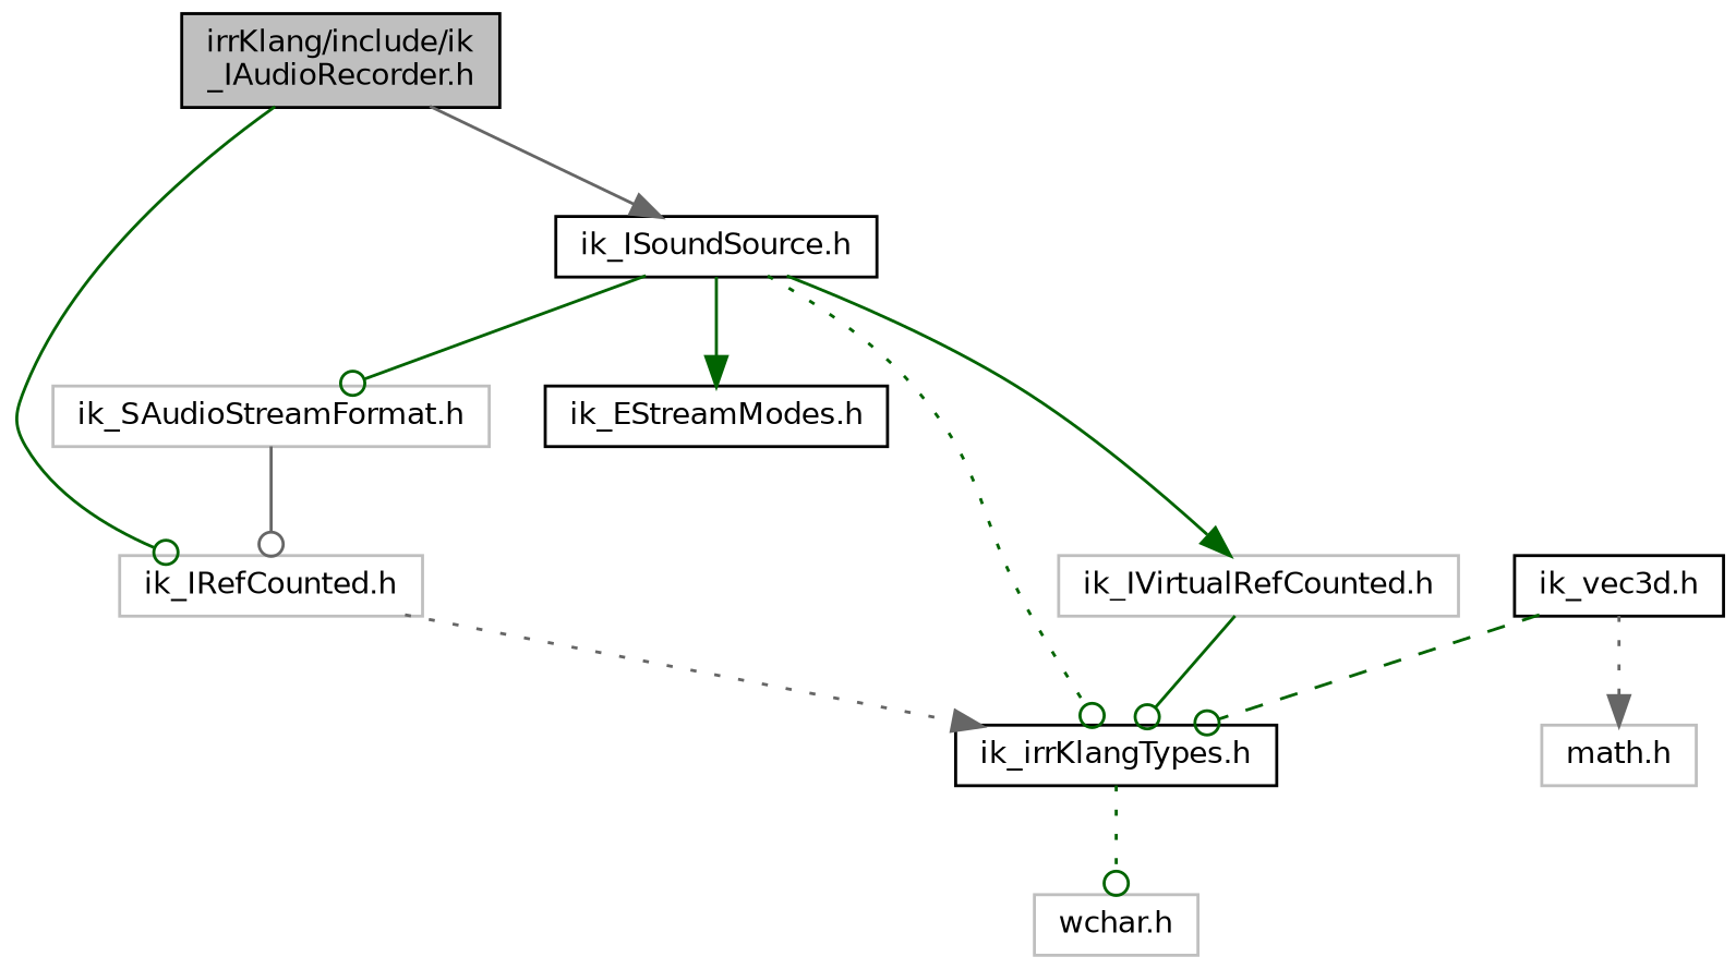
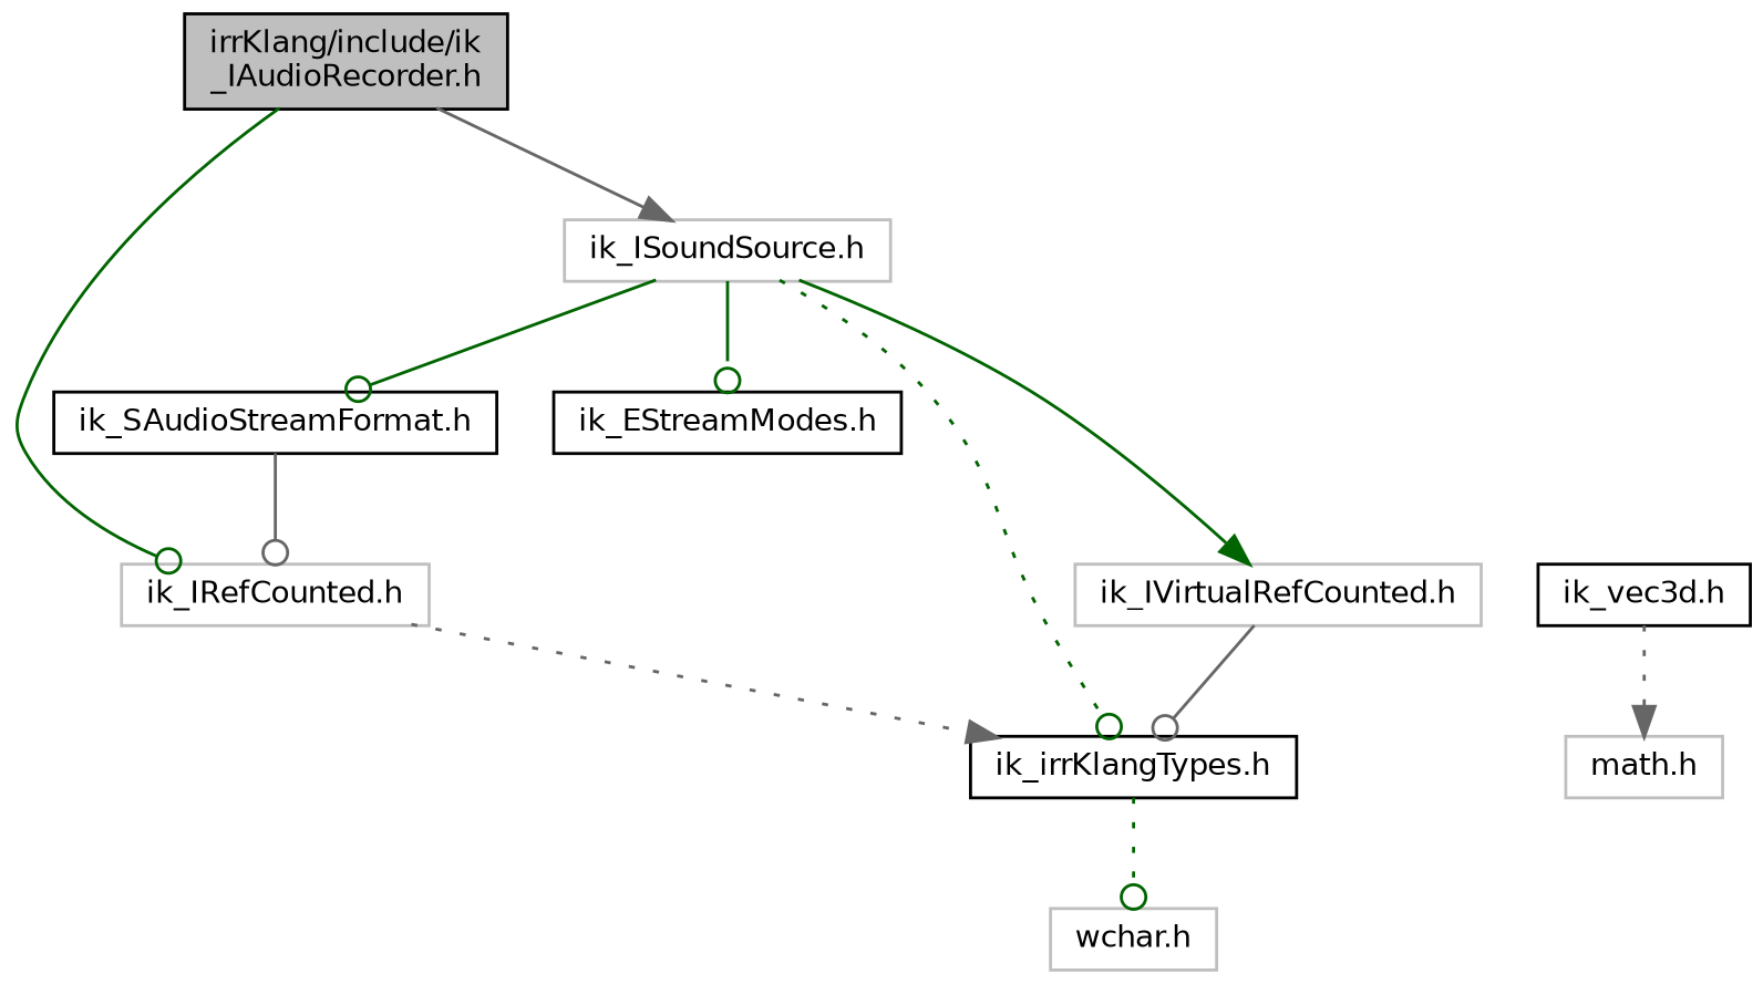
  digraph {
    node [color=black fontname=Helvetica fontsize=10 shape=record]
    edge [arrowhead=odot color=darkgreen fontname=Helvetica fontsize=10 labelfontname=Helvetica labelfontsize=10 style=solid]
    n1 [fillcolor=grey75 fontcolor=black height=0.2 label="irrKlang/include/ik\l_IAudioRecorder.h" style=filled width=0.4]
    n2 [color=grey75 height=0.2 label="ik_IRefCounted.h" width=0.4]
-   n3 [height=0.2 label="ik_ISoundSource.h" width=0.4]
+   n3 [color=grey75 height=0.2 label="ik_ISoundSource.h" width=0.4]
    n4 [height=0.2 label="ik_irrKlangTypes.h" width=0.4]
    n5 [color=grey75 height=0.2 label="ik_IVirtualRefCounted.h" width=0.4]
    n6 [height=0.2 label="ik_EStreamModes.h" width=0.4]
-   n7 [color=grey75 height=0.2 label="ik_SAudioStreamFormat.h" width=0.4]
+   n7 [height=0.2 label="ik_SAudioStreamFormat.h" width=0.4]
    n8 [color=grey75 height=0.2 label="wchar.h" width=0.4]
    n9 [height=0.2 label="ik_vec3d.h" width=0.4]
    n10 [color=grey75 height=0.2 label="math.h" width=0.4]
    n1 -> n2
    n1 -> n3 [arrowhead=normal color=gray40]
    n2 -> n4 [arrowhead=normal color=gray40 style=dotted]
    n3 -> n4 [style=dotted]
    n3 -> n5 [arrowhead=normal]
-   n3 -> n6 [arrowhead=normal]
+   n3 -> n6
    n3 -> n7
    n4 -> n8 [style=dotted]
-   n5 -> n4
+   n5 -> n4 [color=gray40]
    n7 -> n2 [color=gray40]
-   n9 -> n4 [style=dashed]
    n9 -> n10 [arrowhead=normal color=gray40 style=dotted]
  }
